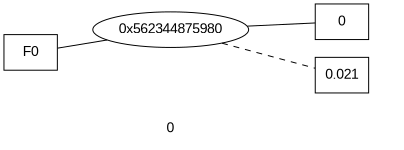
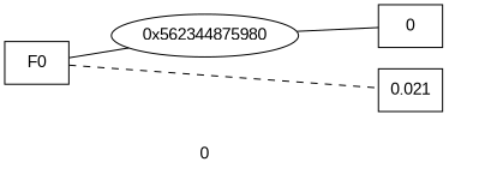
  digraph {
    fontname="Liberation Sans"
    rankdir=LR
    node [fontname="Liberation Sans" shape=box]
    edge [dir=none fontname="Liberation Sans"]
    "CONST NODES" [shape=plaintext style=invis]
    " 0 " [shape=plaintext]
    F0
    n4 [label="0x562344875980" shape=""]
    n5 [label=0]
    n6 [label=0.021]
    subgraph sub_1 {
      "CONST NODES"
      " 0 "
    }
    subgraph sub_2 {
      rank=same
      F0
    }
    subgraph sub_3 {
      rank=same
      " 0 "
      n4
    }
    subgraph sub_4 {
      rank=same
      "CONST NODES"
      subgraph sub_5 {
        rank=same
        n5
        n6
      }
    }
    " 0 " -> "CONST NODES" [style=invis]
    F0 -> n4 [style=solid]
    n4 -> n5
-   n4 -> n6 [style=dashed]
+   F0 -> n6 [style=dashed]
  }
